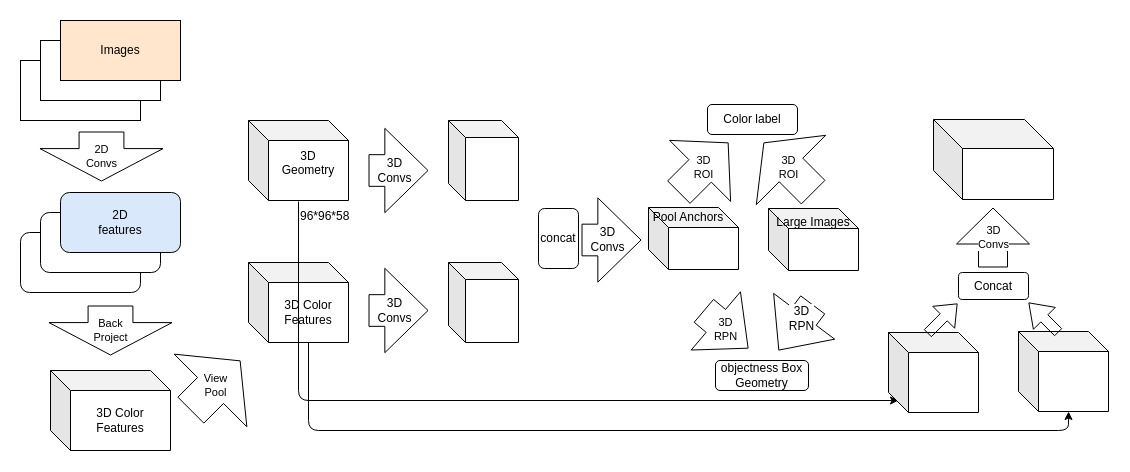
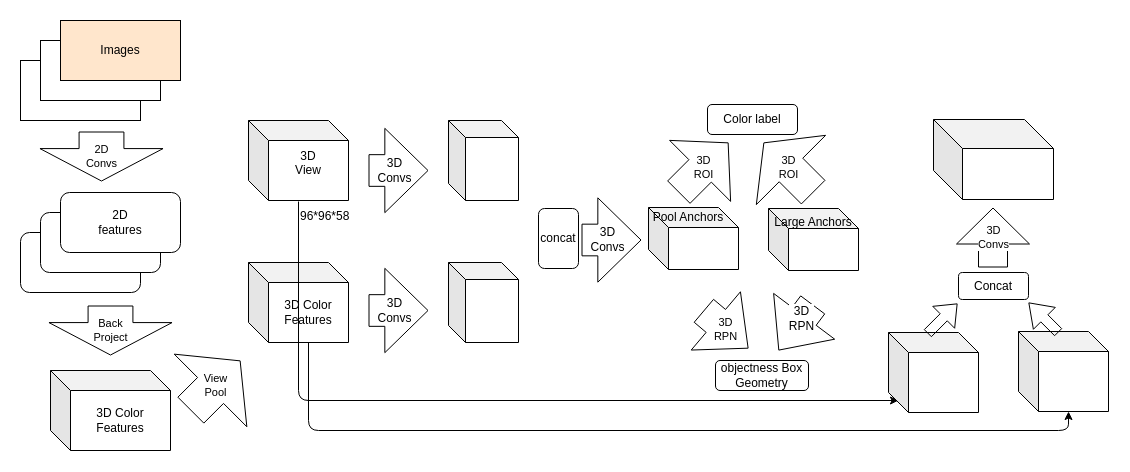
  <mxCell id="0" />
  <mxCell id="1" parent="0" />
  <mxCell id="2" value="3D&lt;br&gt;ROI" style="shape=flexArrow;endArrow=classic;html=1;endWidth=63.611;endSize=12.45;width=33.333;" parent="1" edge="1"><mxGeometry width="50" height="50" relative="1" as="geometry"><mxPoint x="813" y="192" as="sourcePoint" /><mxPoint x="763" y="142" as="targetPoint" /></mxGeometry></mxCell>
  <mxCell id="3" value="" style="rounded=0;whiteSpace=wrap;html=1;" parent="1" vertex="1"><mxGeometry x="20" y="60" width="120" height="60" as="geometry" /></mxCell>
  <mxCell id="4" value="" style="rounded=0;whiteSpace=wrap;html=1;" parent="1" vertex="1"><mxGeometry x="40" y="40" width="120" height="60" as="geometry" /></mxCell>
  <mxCell id="5" value="Images" style="rounded=0;whiteSpace=wrap;html=1;fillColor=#ffe6cc;" parent="1" vertex="1"><mxGeometry x="60" y="20" width="120" height="60" as="geometry" /></mxCell>
  <mxCell id="6" value="2D&lt;br&gt;Convs" style="shape=flexArrow;endArrow=classic;html=1;endWidth=77.241;endSize=10.469;width=44.828;" parent="1" edge="1"><mxGeometry width="50" height="50" relative="1" as="geometry"><mxPoint x="101" y="131" as="sourcePoint" /><mxPoint x="101" y="181" as="targetPoint" /></mxGeometry></mxCell>
  <mxCell id="7" value="" style="rounded=1;whiteSpace=wrap;html=1;" parent="1" vertex="1"><mxGeometry x="20" y="232" width="120" height="60" as="geometry" /></mxCell>
  <mxCell id="8" value="" style="rounded=1;whiteSpace=wrap;html=1;" parent="1" vertex="1"><mxGeometry x="40" y="212" width="120" height="60" as="geometry" /></mxCell>
- <mxCell id="9" value="2D&lt;br&gt;features" style="rounded=1;whiteSpace=wrap;html=1;fillColor=#dae8fc;" parent="1" vertex="1"><mxGeometry x="60" y="192" width="120" height="60" as="geometry" /></mxCell>
+ <mxCell id="9" value="2D&lt;br&gt;features" style="rounded=1;whiteSpace=wrap;html=1;" parent="1" vertex="1"><mxGeometry x="60" y="192" width="120" height="60" as="geometry" /></mxCell>
  <mxCell id="10" value="Back&lt;br&gt;Project" style="shape=flexArrow;endArrow=classic;html=1;endWidth=77.241;endSize=10.469;width=44.828;" parent="1" edge="1"><mxGeometry width="50" height="50" relative="1" as="geometry"><mxPoint x="110" y="305" as="sourcePoint" /><mxPoint x="110" y="355" as="targetPoint" /></mxGeometry></mxCell>
  <mxCell id="11" value="3D Color&lt;br&gt;Features" style="shape=cube;whiteSpace=wrap;html=1;boundedLbl=1;backgroundOutline=1;darkOpacity=0.05;darkOpacity2=0.1;" parent="1" vertex="1"><mxGeometry x="50" y="370" width="120" height="80" as="geometry" /></mxCell>
  <mxCell id="12" value="View&lt;br&gt;Pool" style="shape=flexArrow;endArrow=classic;html=1;endWidth=65;endSize=13.625;width=36.667;" parent="1" edge="1"><mxGeometry width="50" height="50" relative="1" as="geometry"><mxPoint x="190" y="410" as="sourcePoint" /><mxPoint x="240" y="360" as="targetPoint" /></mxGeometry></mxCell>
- <mxCell id="13" value="3D&lt;br&gt;Geometry&lt;br&gt;&amp;nbsp; &amp;nbsp;&amp;nbsp;" style="shape=cube;whiteSpace=wrap;html=1;boundedLbl=1;backgroundOutline=1;darkOpacity=0.05;darkOpacity2=0.1;" parent="1" vertex="1"><mxGeometry x="248" y="120" width="100" height="80" as="geometry" /></mxCell>
+ <mxCell id="13" value="3D&lt;br&gt;View&lt;br&gt;&amp;nbsp; &amp;nbsp;&amp;nbsp;" style="shape=cube;whiteSpace=wrap;html=1;boundedLbl=1;backgroundOutline=1;darkOpacity=0.05;darkOpacity2=0.1;" parent="1" vertex="1"><mxGeometry x="248" y="120" width="100" height="80" as="geometry" /></mxCell>
  <mxCell id="14" value="3D Color&lt;br&gt;Features" style="shape=cube;whiteSpace=wrap;html=1;boundedLbl=1;backgroundOutline=1;darkOpacity=0.05;darkOpacity2=0.1;" parent="1" vertex="1"><mxGeometry x="248" y="262" width="100" height="80" as="geometry" /></mxCell>
  <mxCell id="15" value="96*96*58" style="text;html=1;" parent="1" vertex="1"><mxGeometry x="298" y="202" width="70" height="30" as="geometry" /></mxCell>
  <mxCell id="16" value="" style="shape=flexArrow;endArrow=classic;html=1;endWidth=51.667;endSize=14.058;width=31.667;" parent="1" edge="1"><mxGeometry width="50" height="50" relative="1" as="geometry"><mxPoint x="368" y="170" as="sourcePoint" /><mxPoint x="428" y="170" as="targetPoint" /></mxGeometry></mxCell>
  <mxCell id="17" value="3D&lt;br&gt;Convs" style="text;html=1;resizable=0;points=[];align=center;verticalAlign=middle;labelBackgroundColor=#ffffff;" parent="16" vertex="1" connectable="0"><mxGeometry x="-0.183" y="13" relative="1" as="geometry"><mxPoint y="12" as="offset" /></mxGeometry></mxCell>
  <mxCell id="18" value="" style="shape=flexArrow;endArrow=classic;html=1;endWidth=51.667;endSize=14.058;width=31.667;" parent="1" edge="1"><mxGeometry width="50" height="50" relative="1" as="geometry"><mxPoint x="368" y="310" as="sourcePoint" /><mxPoint x="428" y="310" as="targetPoint" /></mxGeometry></mxCell>
  <mxCell id="19" value="3D&lt;br&gt;Convs" style="text;html=1;resizable=0;points=[];align=center;verticalAlign=middle;labelBackgroundColor=#ffffff;" parent="18" vertex="1" connectable="0"><mxGeometry x="-0.183" y="13" relative="1" as="geometry"><mxPoint y="12" as="offset" /></mxGeometry></mxCell>
  <mxCell id="20" value="" style="shape=cube;whiteSpace=wrap;html=1;boundedLbl=1;backgroundOutline=1;darkOpacity=0.05;darkOpacity2=0.1;size=17;" parent="1" vertex="1"><mxGeometry x="448" y="120" width="70" height="80" as="geometry" /></mxCell>
  <mxCell id="21" value="" style="shape=cube;whiteSpace=wrap;html=1;boundedLbl=1;backgroundOutline=1;darkOpacity=0.05;darkOpacity2=0.1;size=17;" parent="1" vertex="1"><mxGeometry x="448" y="262" width="70" height="80" as="geometry" /></mxCell>
  <mxCell id="22" value="concat" style="rounded=1;whiteSpace=wrap;html=1;" parent="1" vertex="1"><mxGeometry x="538" y="208" width="40" height="60" as="geometry" /></mxCell>
  <mxCell id="23" value="" style="shape=flexArrow;endArrow=classic;html=1;endWidth=51.667;endSize=14.058;width=31.667;" parent="1" edge="1"><mxGeometry width="50" height="50" relative="1" as="geometry"><mxPoint x="581" y="239.5" as="sourcePoint" /><mxPoint x="641" y="239.5" as="targetPoint" /></mxGeometry></mxCell>
  <mxCell id="24" value="3D&lt;br&gt;Convs" style="text;html=1;resizable=0;points=[];align=center;verticalAlign=middle;labelBackgroundColor=#ffffff;" parent="23" vertex="1" connectable="0"><mxGeometry x="-0.183" y="13" relative="1" as="geometry"><mxPoint y="12" as="offset" /></mxGeometry></mxCell>
  <mxCell id="25" value="" style="shape=cube;whiteSpace=wrap;html=1;boundedLbl=1;backgroundOutline=1;darkOpacity=0.05;darkOpacity2=0.1;" parent="1" vertex="1"><mxGeometry x="648" y="207" width="90" height="62" as="geometry" /></mxCell>
  <mxCell id="26" value="" style="shape=cube;whiteSpace=wrap;html=1;boundedLbl=1;backgroundOutline=1;darkOpacity=0.05;darkOpacity2=0.1;" parent="1" vertex="1"><mxGeometry x="768" y="208" width="90" height="62" as="geometry" /></mxCell>
  <mxCell id="27" value="Pool Anchors" style="text;html=1;strokeColor=none;fillColor=none;align=center;verticalAlign=middle;whiteSpace=wrap;rounded=0;" parent="1" vertex="1"><mxGeometry x="638" y="207" width="100" height="20" as="geometry" /></mxCell>
- <mxCell id="28" value="Large Images" style="text;html=1;strokeColor=none;fillColor=none;align=center;verticalAlign=middle;whiteSpace=wrap;rounded=0;" parent="1" vertex="1"><mxGeometry x="763" y="212" width="100" height="20" as="geometry" /></mxCell>
+ <mxCell id="28" value="Large Anchors" style="text;html=1;strokeColor=none;fillColor=none;align=center;verticalAlign=middle;whiteSpace=wrap;rounded=0;" parent="1" vertex="1"><mxGeometry x="763" y="212" width="100" height="20" as="geometry" /></mxCell>
  <mxCell id="29" value="3D&lt;br&gt;ROI" style="shape=flexArrow;endArrow=classic;html=1;endWidth=53.611;endSize=12.883;width=31.667;" parent="1" edge="1"><mxGeometry width="50" height="50" relative="1" as="geometry"><mxPoint x="678" y="192" as="sourcePoint" /><mxPoint x="728" y="142" as="targetPoint" /></mxGeometry></mxCell>
  <mxCell id="30" value="Color label" style="rounded=1;whiteSpace=wrap;html=1;" parent="1" vertex="1"><mxGeometry x="707" y="104" width="90" height="30" as="geometry" /></mxCell>
  <mxCell id="31" value="3D&lt;br&gt;RPN" style="shape=flexArrow;endArrow=classic;html=1;endWidth=45.278;endSize=13.75;width=30;" parent="1" edge="1"><mxGeometry width="50" height="50" relative="1" as="geometry"><mxPoint x="703" y="310" as="sourcePoint" /><mxPoint x="748" y="348" as="targetPoint" /></mxGeometry></mxCell>
  <mxCell id="32" value="" style="shape=flexArrow;endArrow=classic;html=1;endWidth=45.278;endSize=13.75;width=30;" parent="1" edge="1"><mxGeometry width="50" height="50" relative="1" as="geometry"><mxPoint x="812.5" y="304" as="sourcePoint" /><mxPoint x="778" y="350" as="targetPoint" /></mxGeometry></mxCell>
  <mxCell id="33" value="3D&lt;br&gt;RPN" style="text;html=1;resizable=0;points=[];align=center;verticalAlign=middle;labelBackgroundColor=#ffffff;" parent="32" vertex="1" connectable="0"><mxGeometry x="-0.362" y="-1" relative="1" as="geometry"><mxPoint as="offset" /></mxGeometry></mxCell>
  <mxCell id="34" value="objectness Box&lt;br&gt;Geometry" style="rounded=1;whiteSpace=wrap;html=1;" parent="1" vertex="1"><mxGeometry x="715" y="360" width="93" height="30" as="geometry" /></mxCell>
  <mxCell id="35" value="" style="endArrow=classic;html=1;exitX=0;exitY=0;exitDx=60;exitDy=80;exitPerimeter=0;entryX=0.556;entryY=1;entryDx=0;entryDy=0;entryPerimeter=0;" edge="1" parent="1" source="14" target="38"><mxGeometry width="50" height="50" relative="1" as="geometry"><mxPoint x="338" y="470" as="sourcePoint" /><mxPoint x="1068" y="420" as="targetPoint" /><Array as="points"><mxPoint x="308" y="430" /><mxPoint x="1068" y="430" /></Array></mxGeometry></mxCell>
  <mxCell id="36" value="" style="endArrow=classic;html=1;exitX=0.5;exitY=1.038;exitDx=0;exitDy=0;exitPerimeter=0;entryX=0.111;entryY=0.875;entryDx=0;entryDy=0;entryPerimeter=0;" edge="1" parent="1"><mxGeometry width="50" height="50" relative="1" as="geometry"><mxPoint x="298" y="201" as="sourcePoint" /><mxPoint x="898" y="400" as="targetPoint" /><Array as="points"><mxPoint x="298" y="400" /></Array></mxGeometry></mxCell>
  <mxCell id="37" value="" style="shape=cube;whiteSpace=wrap;html=1;boundedLbl=1;backgroundOutline=1;darkOpacity=0.05;darkOpacity2=0.1;" vertex="1" parent="1"><mxGeometry x="888" y="332" width="90" height="80" as="geometry" /></mxCell>
  <mxCell id="38" value="" style="shape=cube;whiteSpace=wrap;html=1;boundedLbl=1;backgroundOutline=1;darkOpacity=0.05;darkOpacity2=0.1;" vertex="1" parent="1"><mxGeometry x="1018" y="331" width="90" height="80" as="geometry" /></mxCell>
  <mxCell id="39" value="" style="shape=flexArrow;endArrow=classic;html=1;" edge="1" parent="1"><mxGeometry width="50" height="50" relative="1" as="geometry"><mxPoint x="927" y="333" as="sourcePoint" /><mxPoint x="957" y="303" as="targetPoint" /></mxGeometry></mxCell>
  <mxCell id="40" value="" style="shape=flexArrow;endArrow=classic;html=1;width=10;endSize=6.97;" edge="1" parent="1"><mxGeometry width="50" height="50" relative="1" as="geometry"><mxPoint x="1058" y="332" as="sourcePoint" /><mxPoint x="1028" y="302" as="targetPoint" /></mxGeometry></mxCell>
  <mxCell id="41" value="Concat" style="rounded=1;whiteSpace=wrap;html=1;" vertex="1" parent="1"><mxGeometry x="958" y="272" width="70" height="27" as="geometry" /></mxCell>
  <mxCell id="42" value="3D&lt;br&gt;Convs" style="shape=flexArrow;endArrow=classic;html=1;endWidth=43;endSize=11.67;width=29;" edge="1" parent="1"><mxGeometry width="50" height="50" relative="1" as="geometry"><mxPoint x="992.5" y="267" as="sourcePoint" /><mxPoint x="992.5" y="207" as="targetPoint" /></mxGeometry></mxCell>
  <mxCell id="43" value="" style="shape=cube;whiteSpace=wrap;html=1;boundedLbl=1;backgroundOutline=1;darkOpacity=0.05;darkOpacity2=0.1;size=29;" vertex="1" parent="1"><mxGeometry x="933" y="119" width="120" height="80" as="geometry" /></mxCell>
